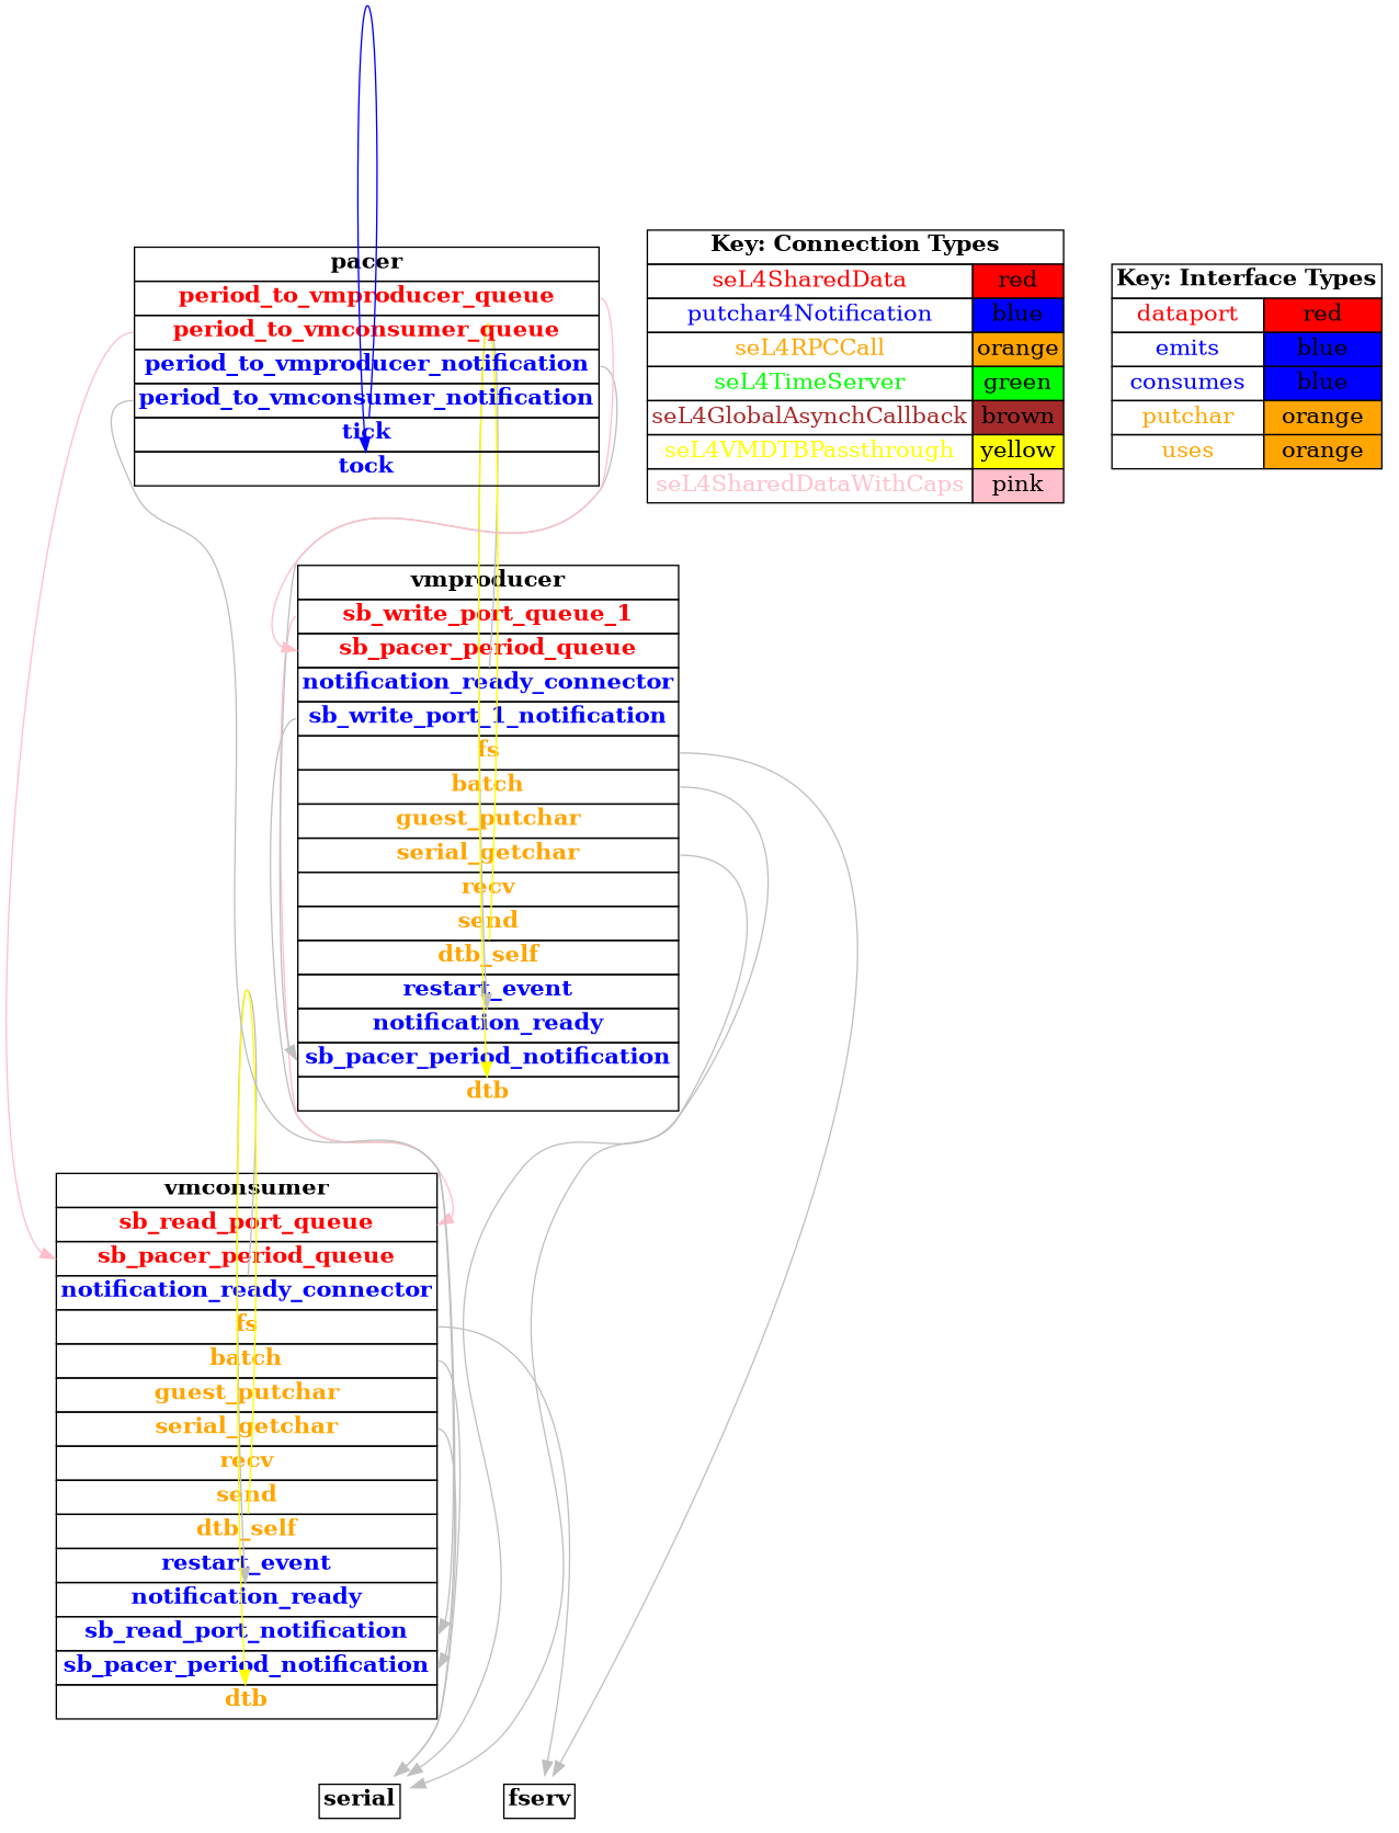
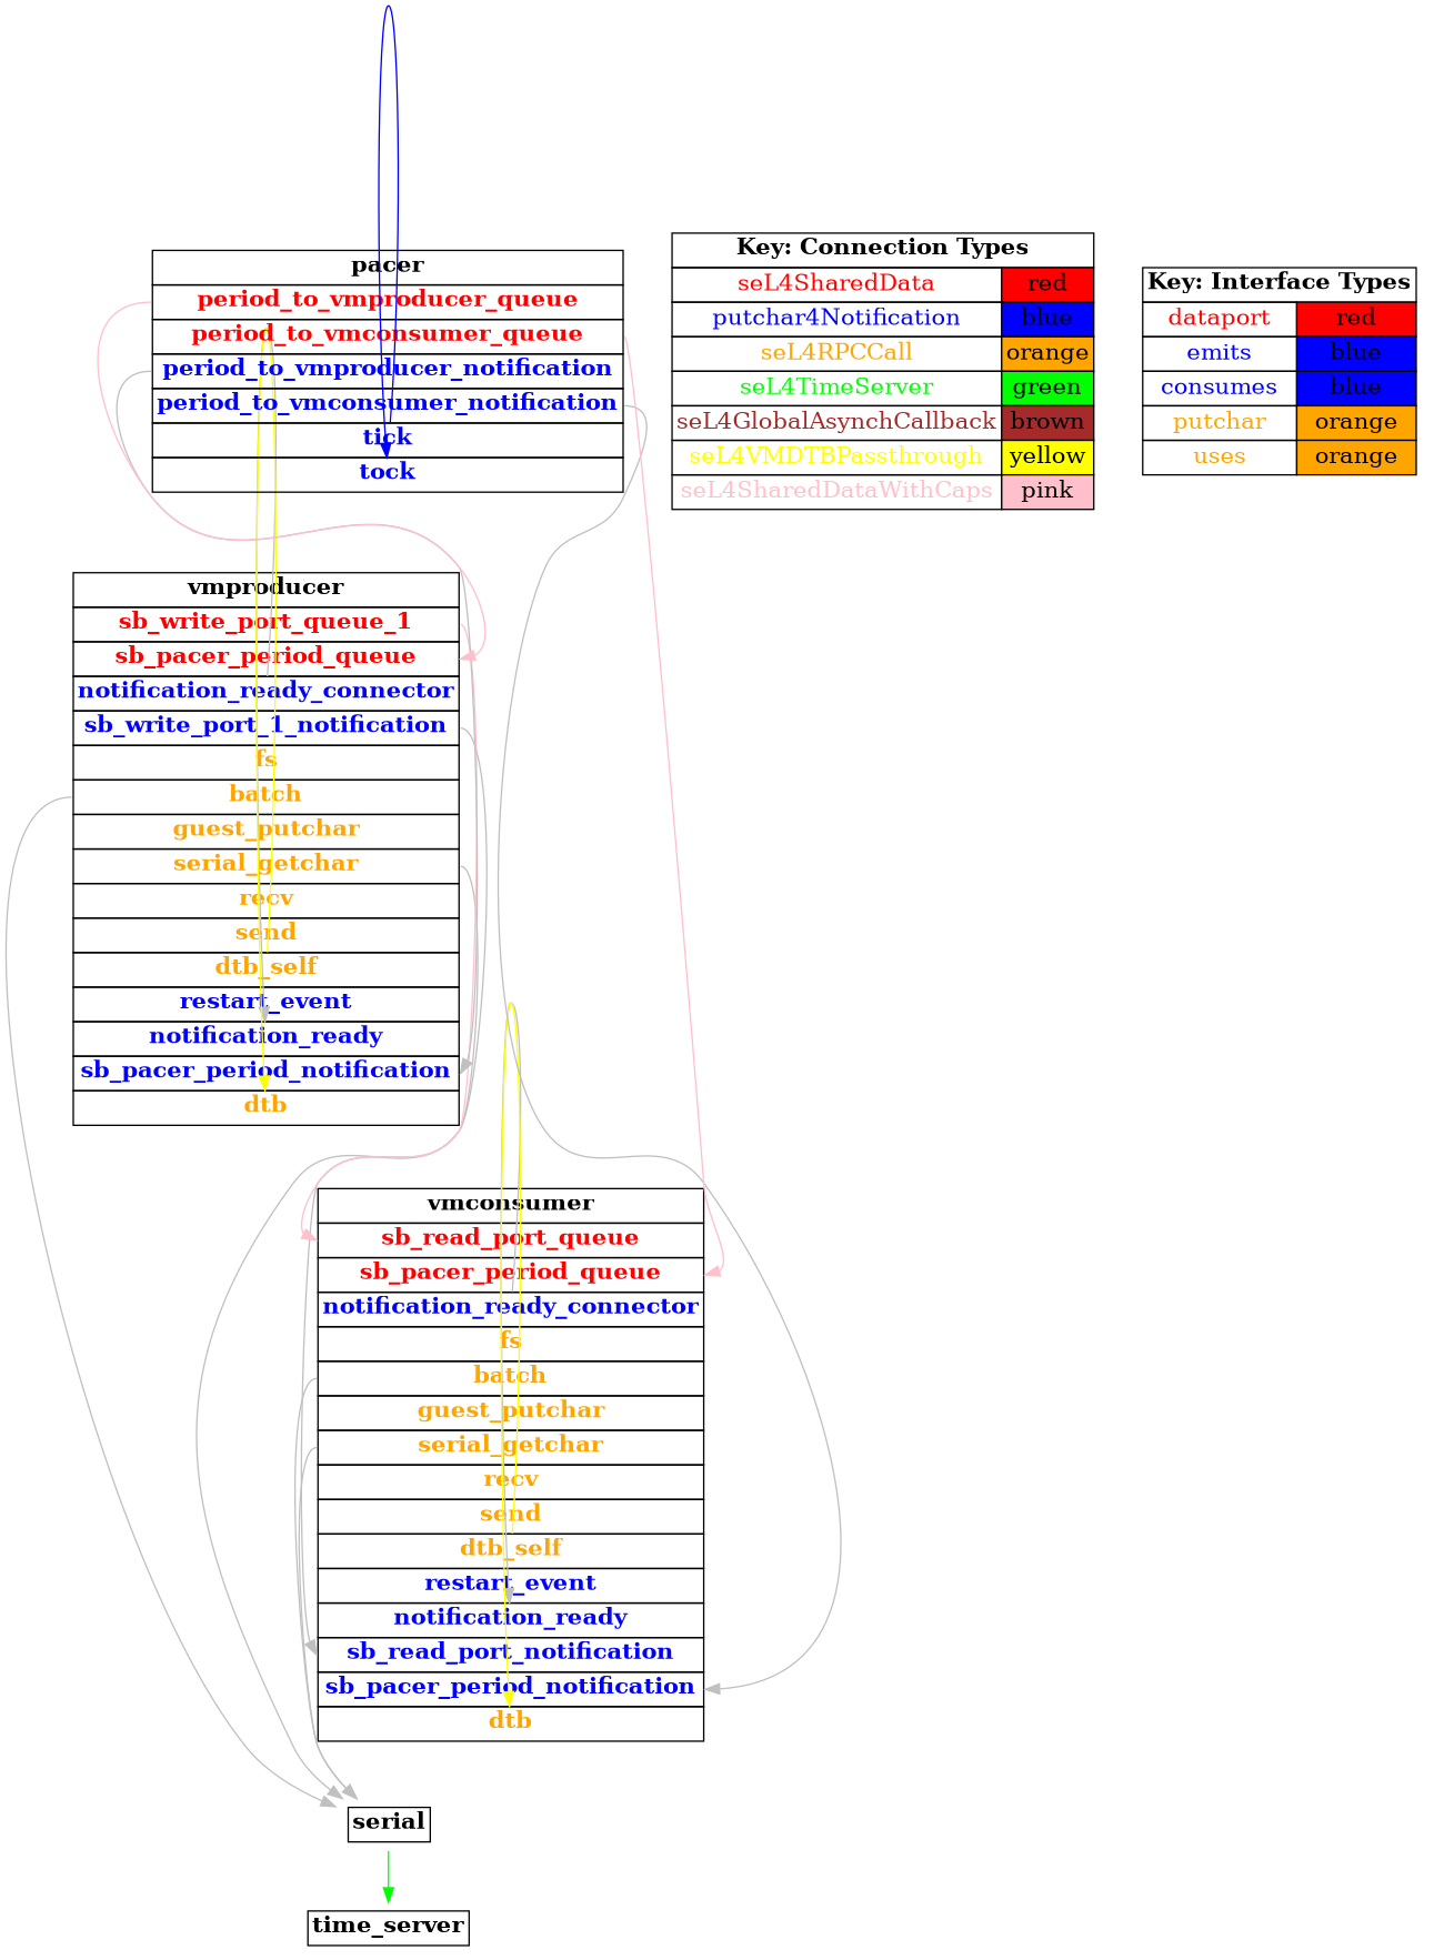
  digraph {
    rankdir=TB
    node [fontsize=16 shape=plaintext]
    edge [color=grey headport=notification_ready tailport=notification_ready_connector]
    n1 [label=<     <TABLE BORDER="0" CELLBORDER="1" CELLSPACING="0">       <TR><TD><B>vmproducer</B></TD></TR>       <TR><TD PORT="sb_write_port_queue_1"><FONT COLOR="red"><B>sb_write_port_queue_1</B></FONT></TD></TR>       <TR><TD PORT="sb_pacer_period_queue"><FONT COLOR="red"><B>sb_pacer_period_queue</B></FONT></TD></TR>       <TR><TD PORT="notification_ready_connector"><FONT COLOR="blue"><B>notification_ready_connector</B></FONT></TD></TR>       <TR><TD PORT="sb_write_port_1_notification"><FONT COLOR="blue"><B>sb_write_port_1_notification</B></FONT></TD></TR>       <TR><TD PORT="fs"><FONT COLOR="orange"><B>fs</B></FONT></TD></TR>       <TR><TD PORT="batch"><FONT COLOR="orange"><B>batch</B></FONT></TD></TR>       <TR><TD PORT="guest_putchar"><FONT COLOR="orange"><B>guest_putchar</B></FONT></TD></TR>       <TR><TD PORT="serial_getchar"><FONT COLOR="orange"><B>serial_getchar</B></FONT></TD></TR>       <TR><TD PORT="recv"><FONT COLOR="orange"><B>recv</B></FONT></TD></TR>       <TR><TD PORT="send"><FONT COLOR="orange"><B>send</B></FONT></TD></TR>       <TR><TD PORT="dtb_self"><FONT COLOR="orange"><B>dtb_self</B></FONT></TD></TR>       <TR><TD PORT="restart_event"><FONT COLOR="blue"><B>restart_event</B></FONT></TD></TR>       <TR><TD PORT="notification_ready"><FONT COLOR="blue"><B>notification_ready</B></FONT></TD></TR>       <TR><TD PORT="sb_pacer_period_notification"><FONT COLOR="blue"><B>sb_pacer_period_notification</B></FONT></TD></TR>       <TR><TD PORT="dtb"><FONT COLOR="orange"><B>dtb</B></FONT></TD></TR>"     </TABLE>   >]
-   n2 [label=<     <TABLE BORDER="0" CELLBORDER="1" CELLSPACING="0">       <TR><TD><B>fserv</B></TD></TR>"     </TABLE>   >]
    n3 [label=<     <TABLE BORDER="0" CELLBORDER="1" CELLSPACING="0">       <TR><TD><B>serial</B></TD></TR>"     </TABLE>   >]
    n4 [label=<     <TABLE BORDER="0" CELLBORDER="1" CELLSPACING="0">       <TR><TD><B>vmconsumer</B></TD></TR>       <TR><TD PORT="sb_read_port_queue"><FONT COLOR="red"><B>sb_read_port_queue</B></FONT></TD></TR>       <TR><TD PORT="sb_pacer_period_queue"><FONT COLOR="red"><B>sb_pacer_period_queue</B></FONT></TD></TR>       <TR><TD PORT="notification_ready_connector"><FONT COLOR="blue"><B>notification_ready_connector</B></FONT></TD></TR>       <TR><TD PORT="fs"><FONT COLOR="orange"><B>fs</B></FONT></TD></TR>       <TR><TD PORT="batch"><FONT COLOR="orange"><B>batch</B></FONT></TD></TR>       <TR><TD PORT="guest_putchar"><FONT COLOR="orange"><B>guest_putchar</B></FONT></TD></TR>       <TR><TD PORT="serial_getchar"><FONT COLOR="orange"><B>serial_getchar</B></FONT></TD></TR>       <TR><TD PORT="recv"><FONT COLOR="orange"><B>recv</B></FONT></TD></TR>       <TR><TD PORT="send"><FONT COLOR="orange"><B>send</B></FONT></TD></TR>       <TR><TD PORT="dtb_self"><FONT COLOR="orange"><B>dtb_self</B></FONT></TD></TR>       <TR><TD PORT="restart_event"><FONT COLOR="blue"><B>restart_event</B></FONT></TD></TR>       <TR><TD PORT="notification_ready"><FONT COLOR="blue"><B>notification_ready</B></FONT></TD></TR>       <TR><TD PORT="sb_read_port_notification"><FONT COLOR="blue"><B>sb_read_port_notification</B></FONT></TD></TR>       <TR><TD PORT="sb_pacer_period_notification"><FONT COLOR="blue"><B>sb_pacer_period_notification</B></FONT></TD></TR>       <TR><TD PORT="dtb"><FONT COLOR="orange"><B>dtb</B></FONT></TD></TR>"     </TABLE>   >]
+   n5 [label=<     <TABLE BORDER="0" CELLBORDER="1" CELLSPACING="0">       <TR><TD><B>time_server</B></TD></TR>"     </TABLE>   >]
    n6 [label=<     <TABLE BORDER="0" CELLBORDER="1" CELLSPACING="0">       <TR><TD><B>pacer</B></TD></TR>       <TR><TD PORT="period_to_vmproducer_queue"><FONT COLOR="red"><B>period_to_vmproducer_queue</B></FONT></TD></TR>       <TR><TD PORT="period_to_vmconsumer_queue"><FONT COLOR="red"><B>period_to_vmconsumer_queue</B></FONT></TD></TR>       <TR><TD PORT="period_to_vmproducer_notification"><FONT COLOR="blue"><B>period_to_vmproducer_notification</B></FONT></TD></TR>       <TR><TD PORT="period_to_vmconsumer_notification"><FONT COLOR="blue"><B>period_to_vmconsumer_notification</B></FONT></TD></TR>       <TR><TD PORT="tick"><FONT COLOR="blue"><B>tick</B></FONT></TD></TR>       <TR><TD PORT="tock"><FONT COLOR="blue"><B>tock</B></FONT></TD></TR>"     </TABLE>   >]
    n7 [label=<    <TABLE BORDER="0" CELLBORDER="1" CELLSPACING="0">      <TR><TD COLSPAN="2"><B>Key: Connection Types</B></TD></TR>      <TR><TD><FONT COLOR="red">seL4SharedData</FONT></TD><TD BGCOLOR="red">red</TD></TR>      <TR><TD><FONT COLOR="blue">putchar4Notification</FONT></TD><TD BGCOLOR="blue">blue</TD></TR>      <TR><TD><FONT COLOR="orange">seL4RPCCall</FONT></TD><TD BGCOLOR="orange">orange</TD></TR>      <TR><TD><FONT COLOR="green">seL4TimeServer</FONT></TD><TD BGCOLOR="green">green</TD></TR>      <TR><TD><FONT COLOR="brown">seL4GlobalAsynchCallback</FONT></TD><TD BGCOLOR="brown">brown</TD></TR>      <TR><TD><FONT COLOR="yellow">seL4VMDTBPassthrough</FONT></TD><TD BGCOLOR="yellow">yellow</TD></TR>      <TR><TD><FONT COLOR="pink">seL4SharedDataWithCaps</FONT></TD><TD BGCOLOR="pink">pink</TD></TR>    </TABLE>   >]
    n8 [label=<    <TABLE BORDER="0" CELLBORDER="1" CELLSPACING="0">      <TR><TD COLSPAN="2"><B>Key: Interface Types</B></TD></TR>      <TR><TD><FONT COLOR="red">dataport</FONT></TD><TD BGCOLOR="red">red</TD></TR>      <TR><TD><FONT COLOR="blue">emits</FONT></TD><TD BGCOLOR="blue">blue</TD></TR>      <TR><TD><FONT COLOR="blue">consumes</FONT></TD><TD BGCOLOR="blue">blue</TD></TR>      <TR><TD><FONT COLOR="orange">putchar</FONT></TD><TD BGCOLOR="orange">orange</TD></TR>      <TR><TD><FONT COLOR="orange">uses</FONT></TD><TD BGCOLOR="orange">orange</TD></TR>    </TABLE>   >]
    n1 -> n1
    n1 -> n1 [color=yellow headport=dtb tailport=dtb_self]
-   n1 -> n2 [headport=fs_ctrl tailport=fs]
    n1 -> n3 [headport=processed_batch tailport=batch]
    n1 -> n3 [headport=getchar tailport=serial_getchar]
    n1 -> n4 [headport=sb_read_port_notification tailport=sb_write_port_1_notification]
    n1 -> n4 [color=pink headport=sb_read_port_queue tailport=sb_write_port_queue_1]
-   n4 -> n2 [headport=fs_ctrl tailport=fs]
+   n3 -> n5 [color=green headport=the_timer tailport=timeout]
    n4 -> n3 [headport=processed_batch tailport=batch]
    n4 -> n3 [headport=getchar tailport=serial_getchar]
    n4 -> n4
    n4 -> n4 [color=yellow headport=dtb tailport=dtb_self]
    n6 -> n1 [headport=sb_pacer_period_notification tailport=period_to_vmproducer_notification]
    n6 -> n1 [color=pink headport=sb_pacer_period_queue tailport=period_to_vmproducer_queue]
    n6 -> n4 [headport=sb_pacer_period_notification tailport=period_to_vmconsumer_notification]
    n6 -> n4 [color=pink headport=sb_pacer_period_queue tailport=period_to_vmconsumer_queue]
    n6 -> n6 [color=blue headport=tock tailport=tick]
  }
